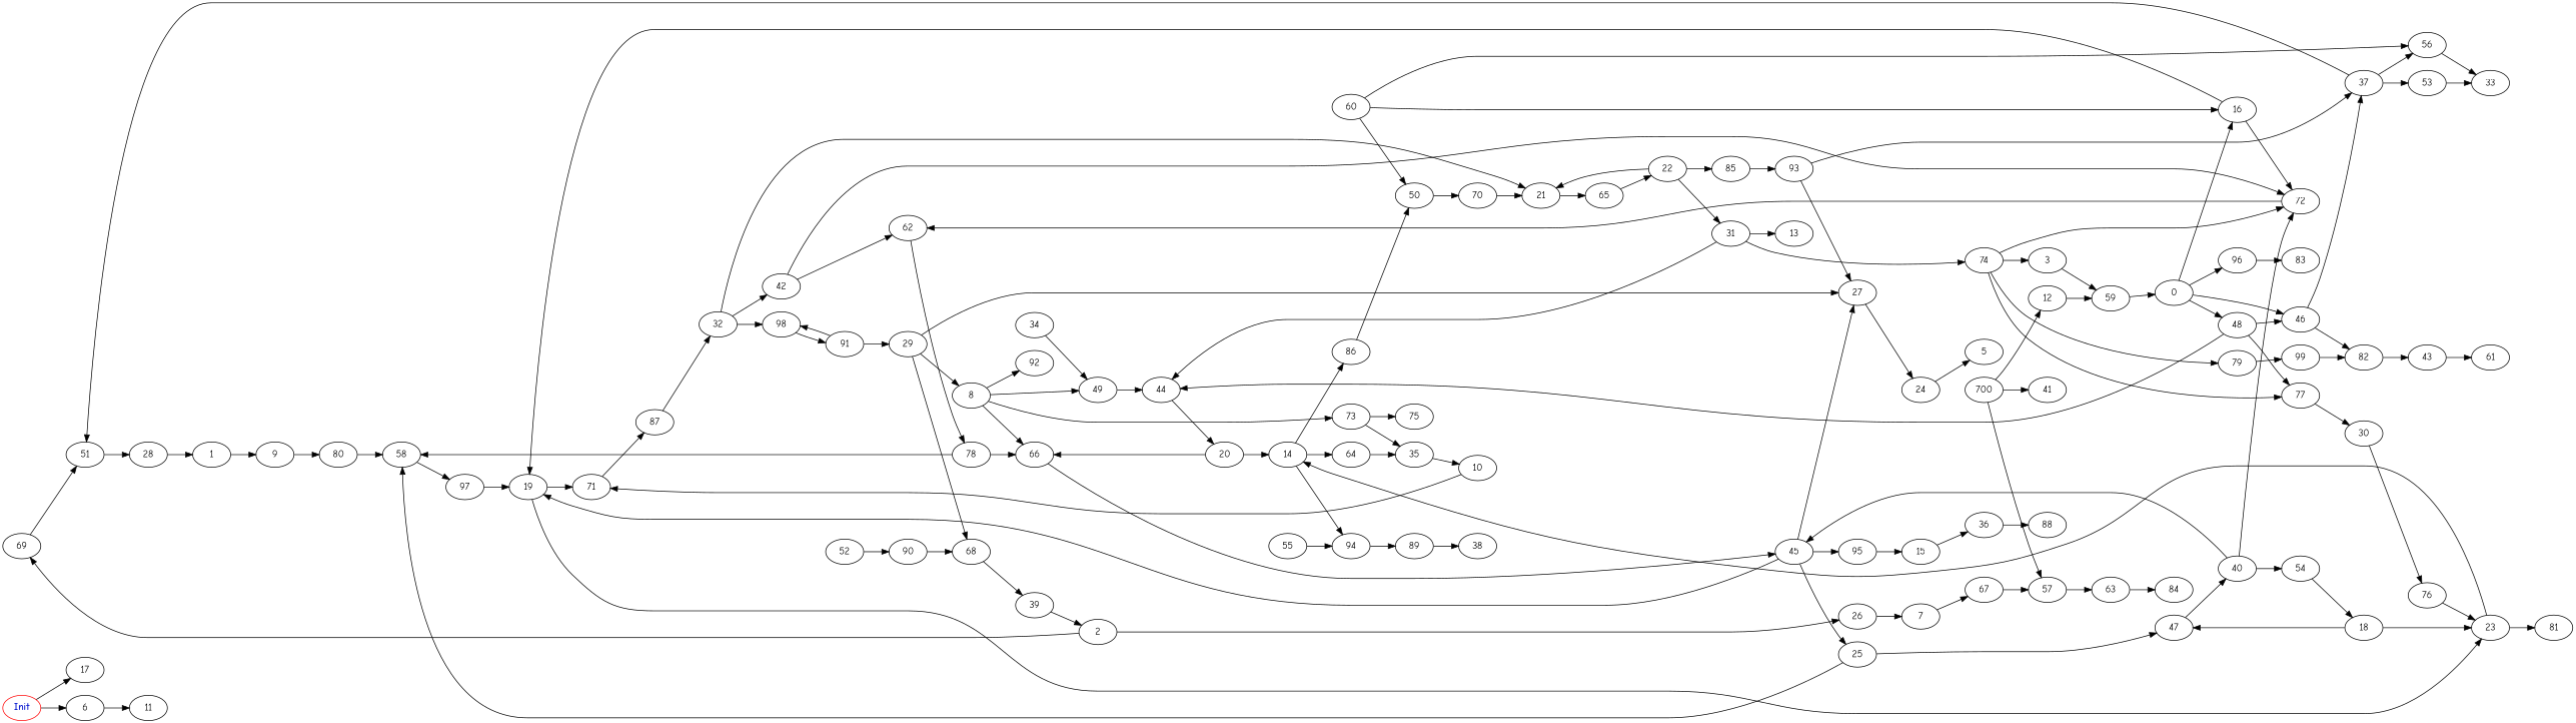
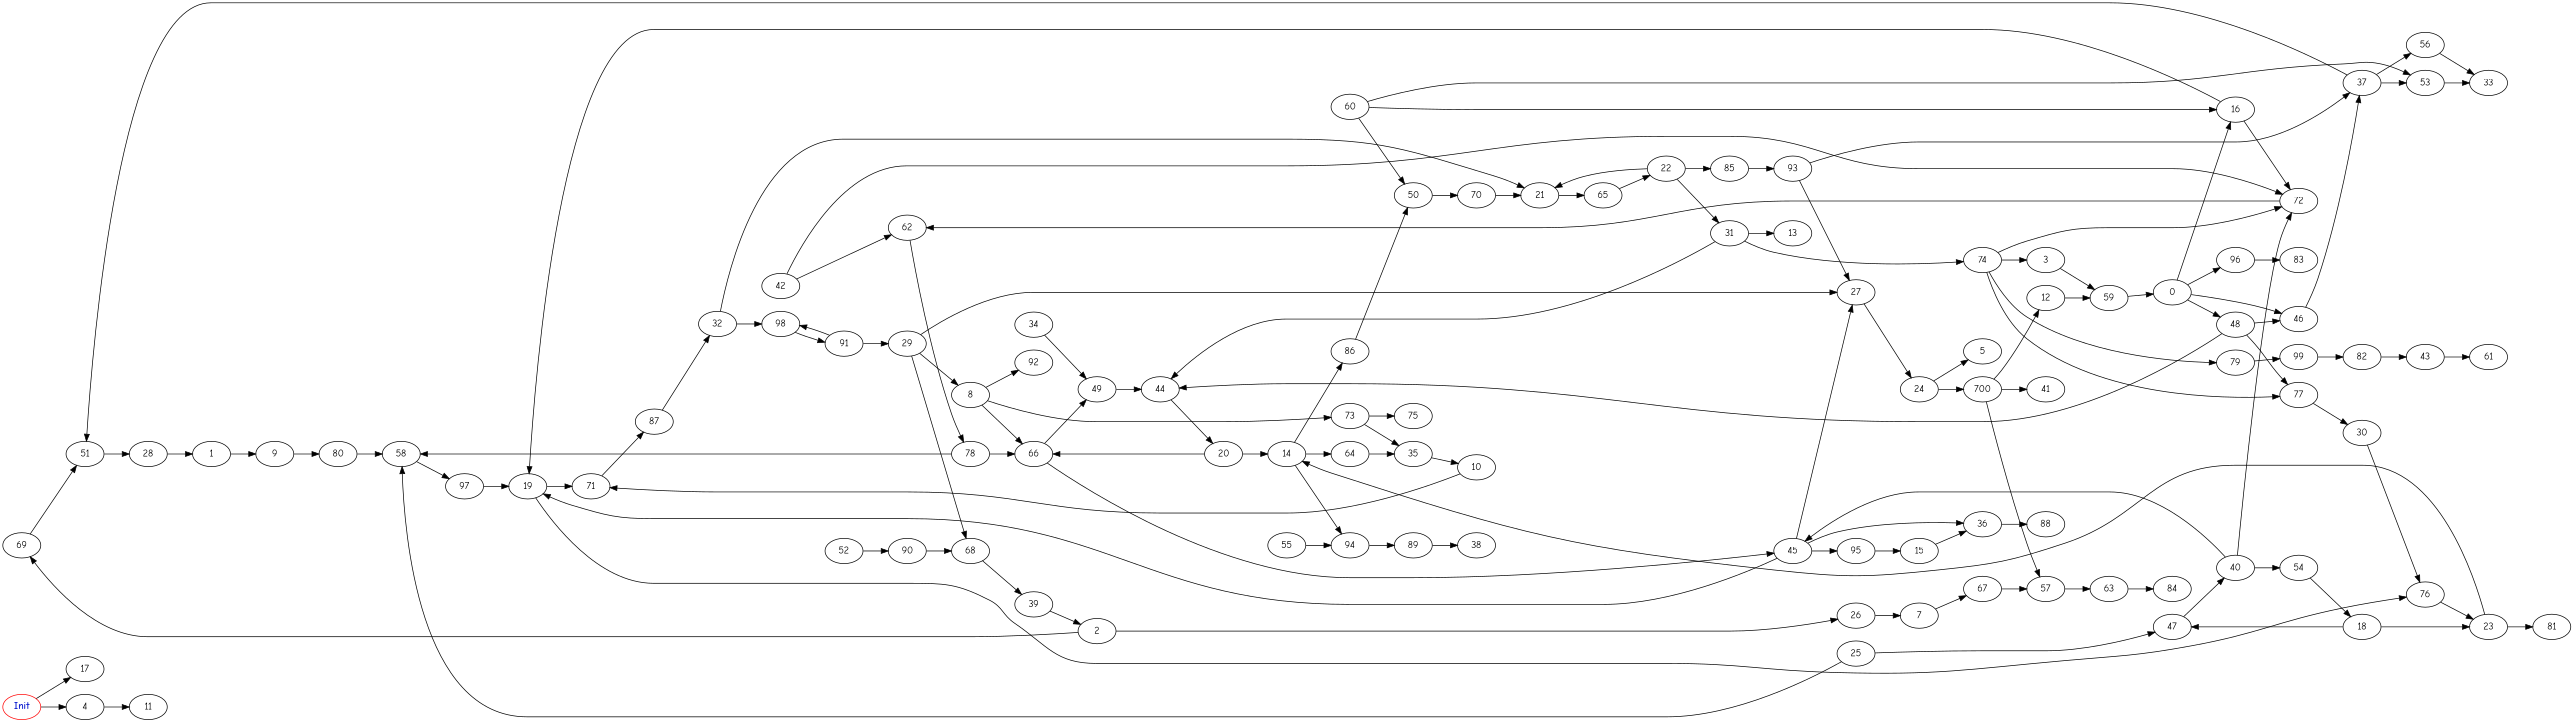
  digraph {
    fontname="Comic Neue"
    rankdir=LR
    node [fontname="Comic Neue"]
    edge [fontname="Comic Neue" weight=1.0]
    n1 [color=red fontcolor="#1020d0" label=<<b>Init</b>>]
    17
-   6
+   6 [label=4]
    11
    69
    51
    28
    1
    9
    80
    58
    97
    55
    94
    89
    10
    71
    87
    32
    42
    21
    98
    56
    33
    34
    49
    44
    20
    66
    14
    62
    72
    78
    45
    n35 [label=700]
    24
    5
    57
    12
    41
    63
    59
    84
    n44 [label=0]
    37
    53
    25
    47
    27
    40
    54
    19
    95
    18
    76
    52
    90
    68
    39
    2
    64
    86
    35
    50
    38
    70
    15
    46
    82
    43
    61
    93
    36
    23
    88
    81
    29
    8
    73
    92
    75
    60
    16
    26
    74
    3
    77
    79
    30
    99
    96
    48
    83
    65
    22
    85
    31
    13
    7
    67
    91
    n1 -> 17 [weight=5.0]
    n1 -> 6 [weight=6.0]
    6 -> 11 [weight=4.0]
    69 -> 51 [weight=8.0]
    51 -> 28 [weight=5.0]
    28 -> 1
    1 -> 9 [weight=4.0]
    9 -> 80 [weight=4.0]
    80 -> 58 [weight=5.0]
    58 -> 97
    97 -> 19 [weight=9.0]
    55 -> 94 [weight=2.0]
    94 -> 89 [weight=5.0]
    89 -> 38 [weight=9.0]
    10 -> 71 [weight=4.0]
    71 -> 87 [weight=8.0]
    87 -> 32
-   32 -> 42 [weight=3.0]
    32 -> 21 [weight=2.0]
    32 -> 98 [weight=5.0]
    42 -> 62
    42 -> 72
    21 -> 65
    98 -> 91
    56 -> 33 [weight=4.0]
    34 -> 49
    49 -> 44 [weight=9.0]
    44 -> 20 [weight=3.0]
    20 -> 66
    20 -> 14
-   8 -> 49 [weight=5.0]
+   66 -> 49 [weight=5.0]
    66 -> 45 [weight=4.0]
    14 -> 94 [weight=7.0]
    14 -> 64 [weight=9.0]
    14 -> 86 [weight=3.0]
    62 -> 78
    72 -> 62 [weight=8.0]
    78 -> 58 [weight=4.0]
    78 -> 66 [weight=8.0]
-   45 -> 25 [weight=6.0]
+   45 -> 36 [weight=6.0]
    45 -> 27
    45 -> 19
    45 -> 95 [weight=4.0]
    n35 -> 57 [weight=7.0]
    n35 -> 12 [weight=8.0]
    n35 -> 41 [weight=5.0]
+   24 -> n35 [weight=4.0]
    24 -> 5
    57 -> 63 [weight=6.0]
    12 -> 59 [weight=8.0]
    63 -> 84 [weight=7.0]
    59 -> n44 [weight=3.0]
    n44 -> 46 [weight=2.0]
    n44 -> 16 [weight=3.0]
    n44 -> 96
    n44 -> 48
    37 -> 51 [weight=8.0]
    37 -> 56 [weight=9.0]
    37 -> 53 [weight=7.0]
    53 -> 33 [weight=9.0]
    25 -> 58
    25 -> 47
    47 -> 40 [weight=2.0]
    27 -> 24
    40 -> 72
    40 -> 45 [weight=4.0]
    40 -> 54 [weight=8.0]
    54 -> 18 [weight=4.0]
    19 -> 71 [weight=6.0]
-   19 -> 23
+   19 -> 76
    95 -> 15 [weight=6.0]
    18 -> 47 [weight=5.0]
    18 -> 23 [weight=7.0]
    76 -> 23 [weight=5.0]
    52 -> 90 [weight=4.0]
    90 -> 68
    68 -> 39
    39 -> 2 [weight=2.0]
    2 -> 69 [weight=8.0]
    2 -> 26 [weight=5.0]
    64 -> 35
    86 -> 50 [weight=2.0]
    35 -> 10 [weight=4.0]
    50 -> 70 [weight=6.0]
    70 -> 21 [weight=6.0]
    15 -> 36 [weight=7.0]
    46 -> 37 [weight=2.0]
-   46 -> 82 [weight=6.0]
    82 -> 43
    43 -> 61 [weight=2.0]
    93 -> 37
    93 -> 27 [weight=4.0]
    36 -> 88 [weight=4.0]
    23 -> 14 [weight=2.0]
    23 -> 81
    29 -> 27 [weight=9.0]
    29 -> 68 [weight=6.0]
    29 -> 8 [weight=6.0]
    8 -> 66 [weight=9.0]
    8 -> 73 [weight=3.0]
    8 -> 92 [weight=9.0]
    73 -> 35 [weight=7.0]
    73 -> 75 [weight=4.0]
-   60 -> 56 [weight=4.0]
+   60 -> 53 [weight=4.0]
    60 -> 50 [weight=9.0]
    60 -> 16 [weight=8.0]
    16 -> 72 [weight=6.0]
    16 -> 19 [weight=6.0]
    26 -> 7 [weight=8.0]
    74 -> 72 [weight=9.0]
    74 -> 3 [weight=3.0]
    74 -> 77 [weight=7.0]
    74 -> 79
    3 -> 59
    77 -> 30 [weight=2.0]
    79 -> 99 [weight=8.0]
    30 -> 76 [weight=3.0]
    99 -> 82 [weight=8.0]
    96 -> 83 [weight=2.0]
    48 -> 44 [weight=7.0]
    48 -> 46 [weight=3.0]
    48 -> 77 [weight=7.0]
    65 -> 22
    22 -> 21 [weight=4.0]
    22 -> 85 [weight=2.0]
    22 -> 31 [weight=3.0]
    85 -> 93 [weight=4.0]
    31 -> 44
    31 -> 74
    31 -> 13 [weight=5.0]
    7 -> 67 [weight=6.0]
    67 -> 57 [weight=7.0]
    91 -> 98 [weight=2.0]
    91 -> 29 [weight=6.0]
  }
